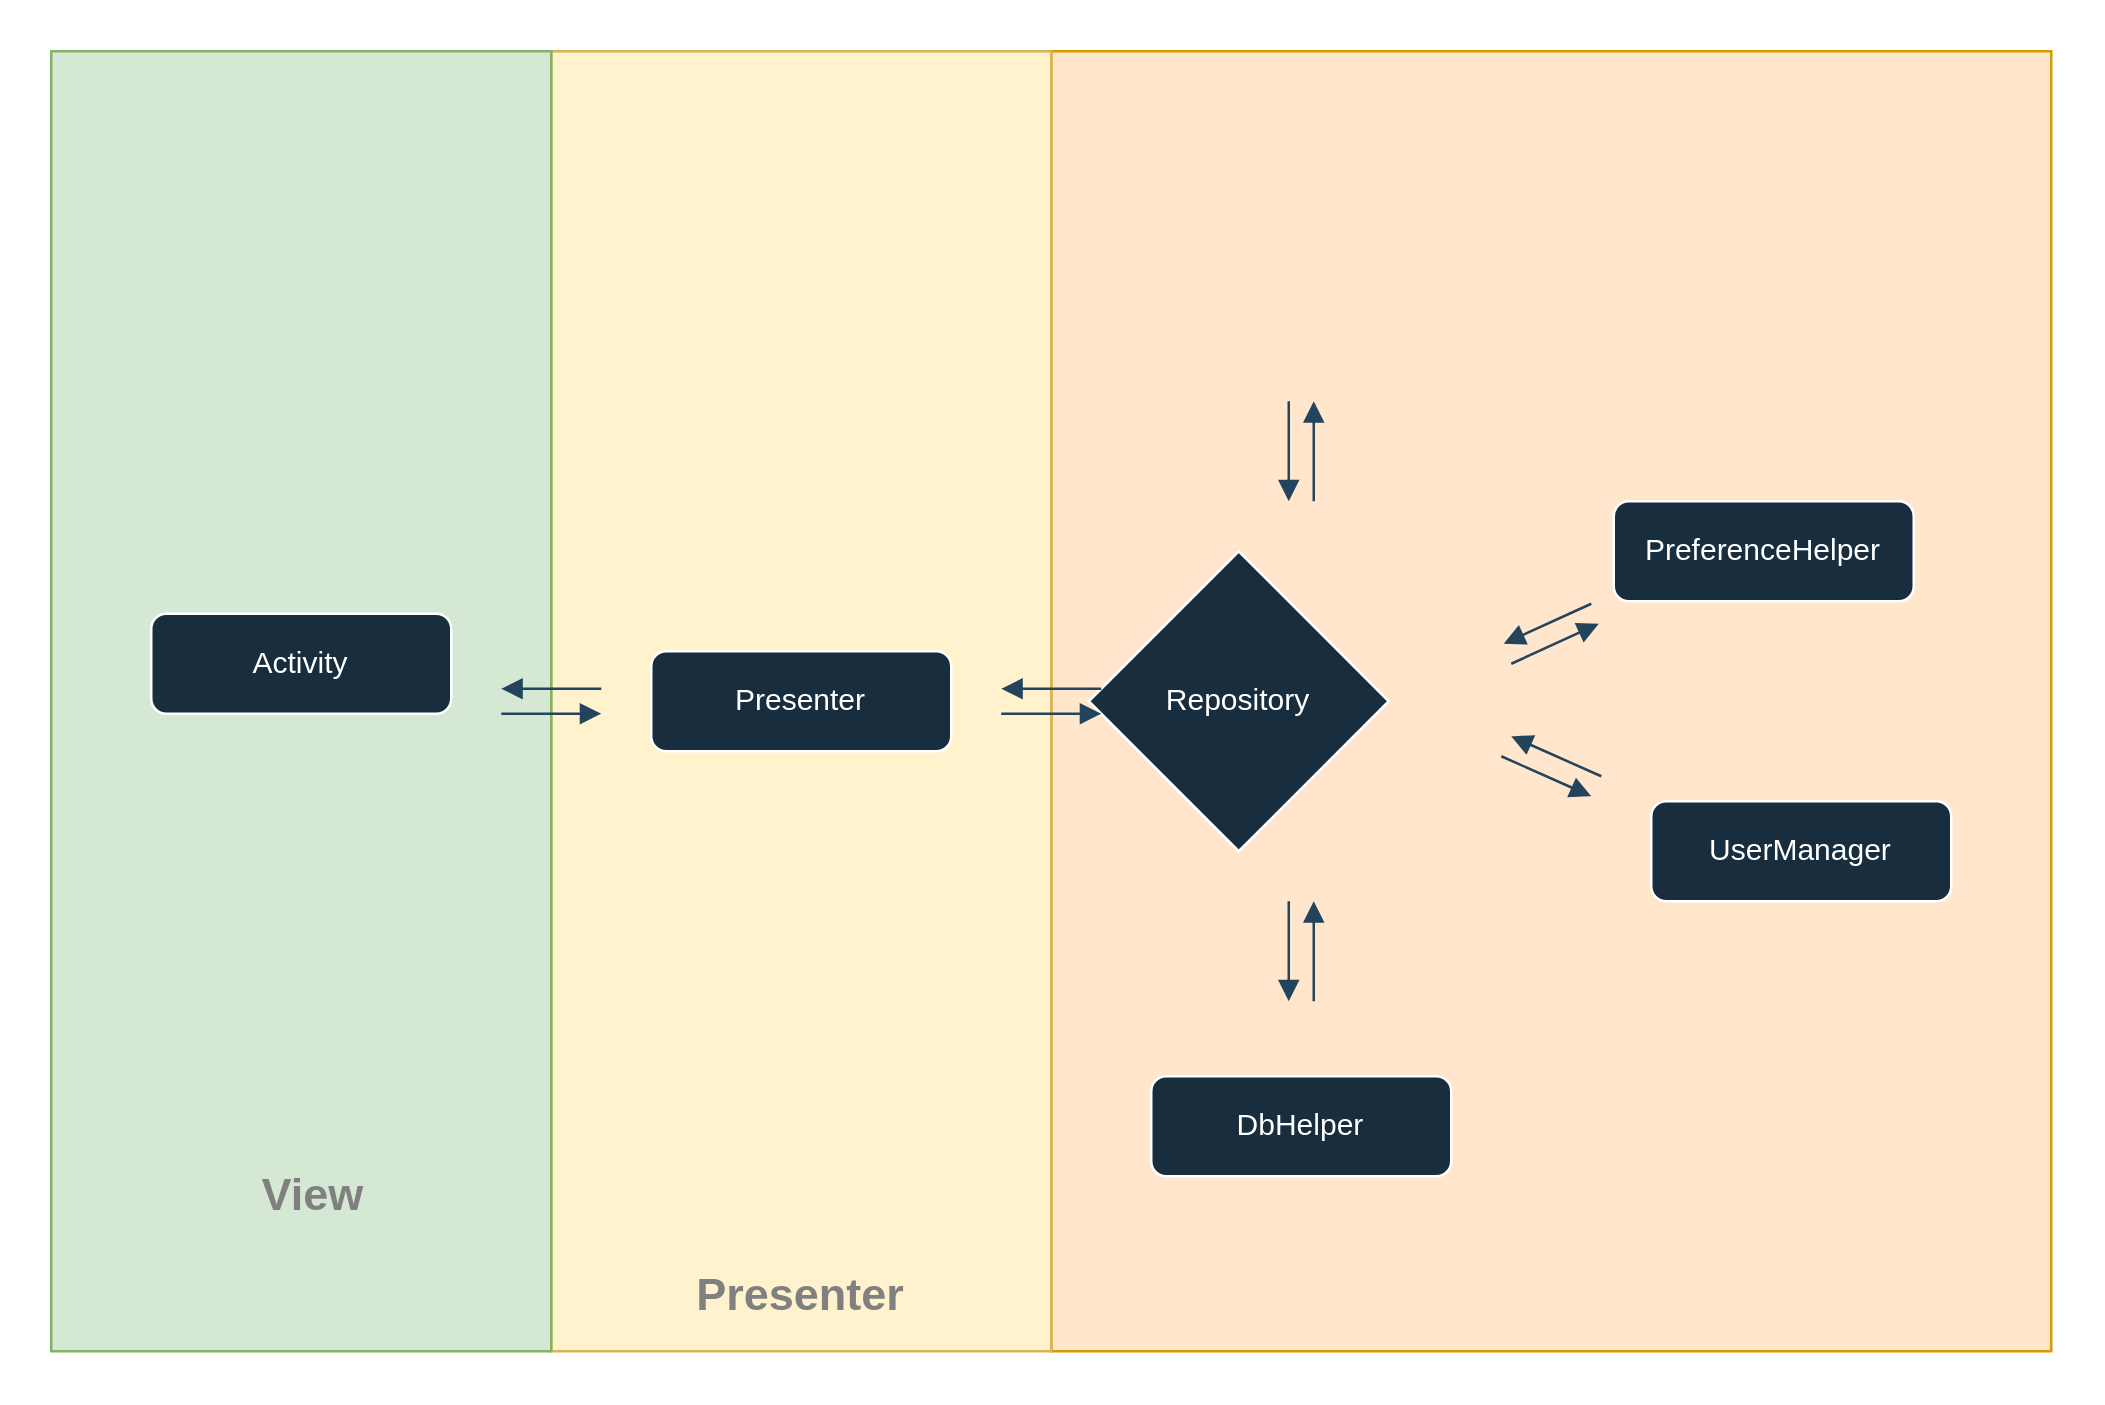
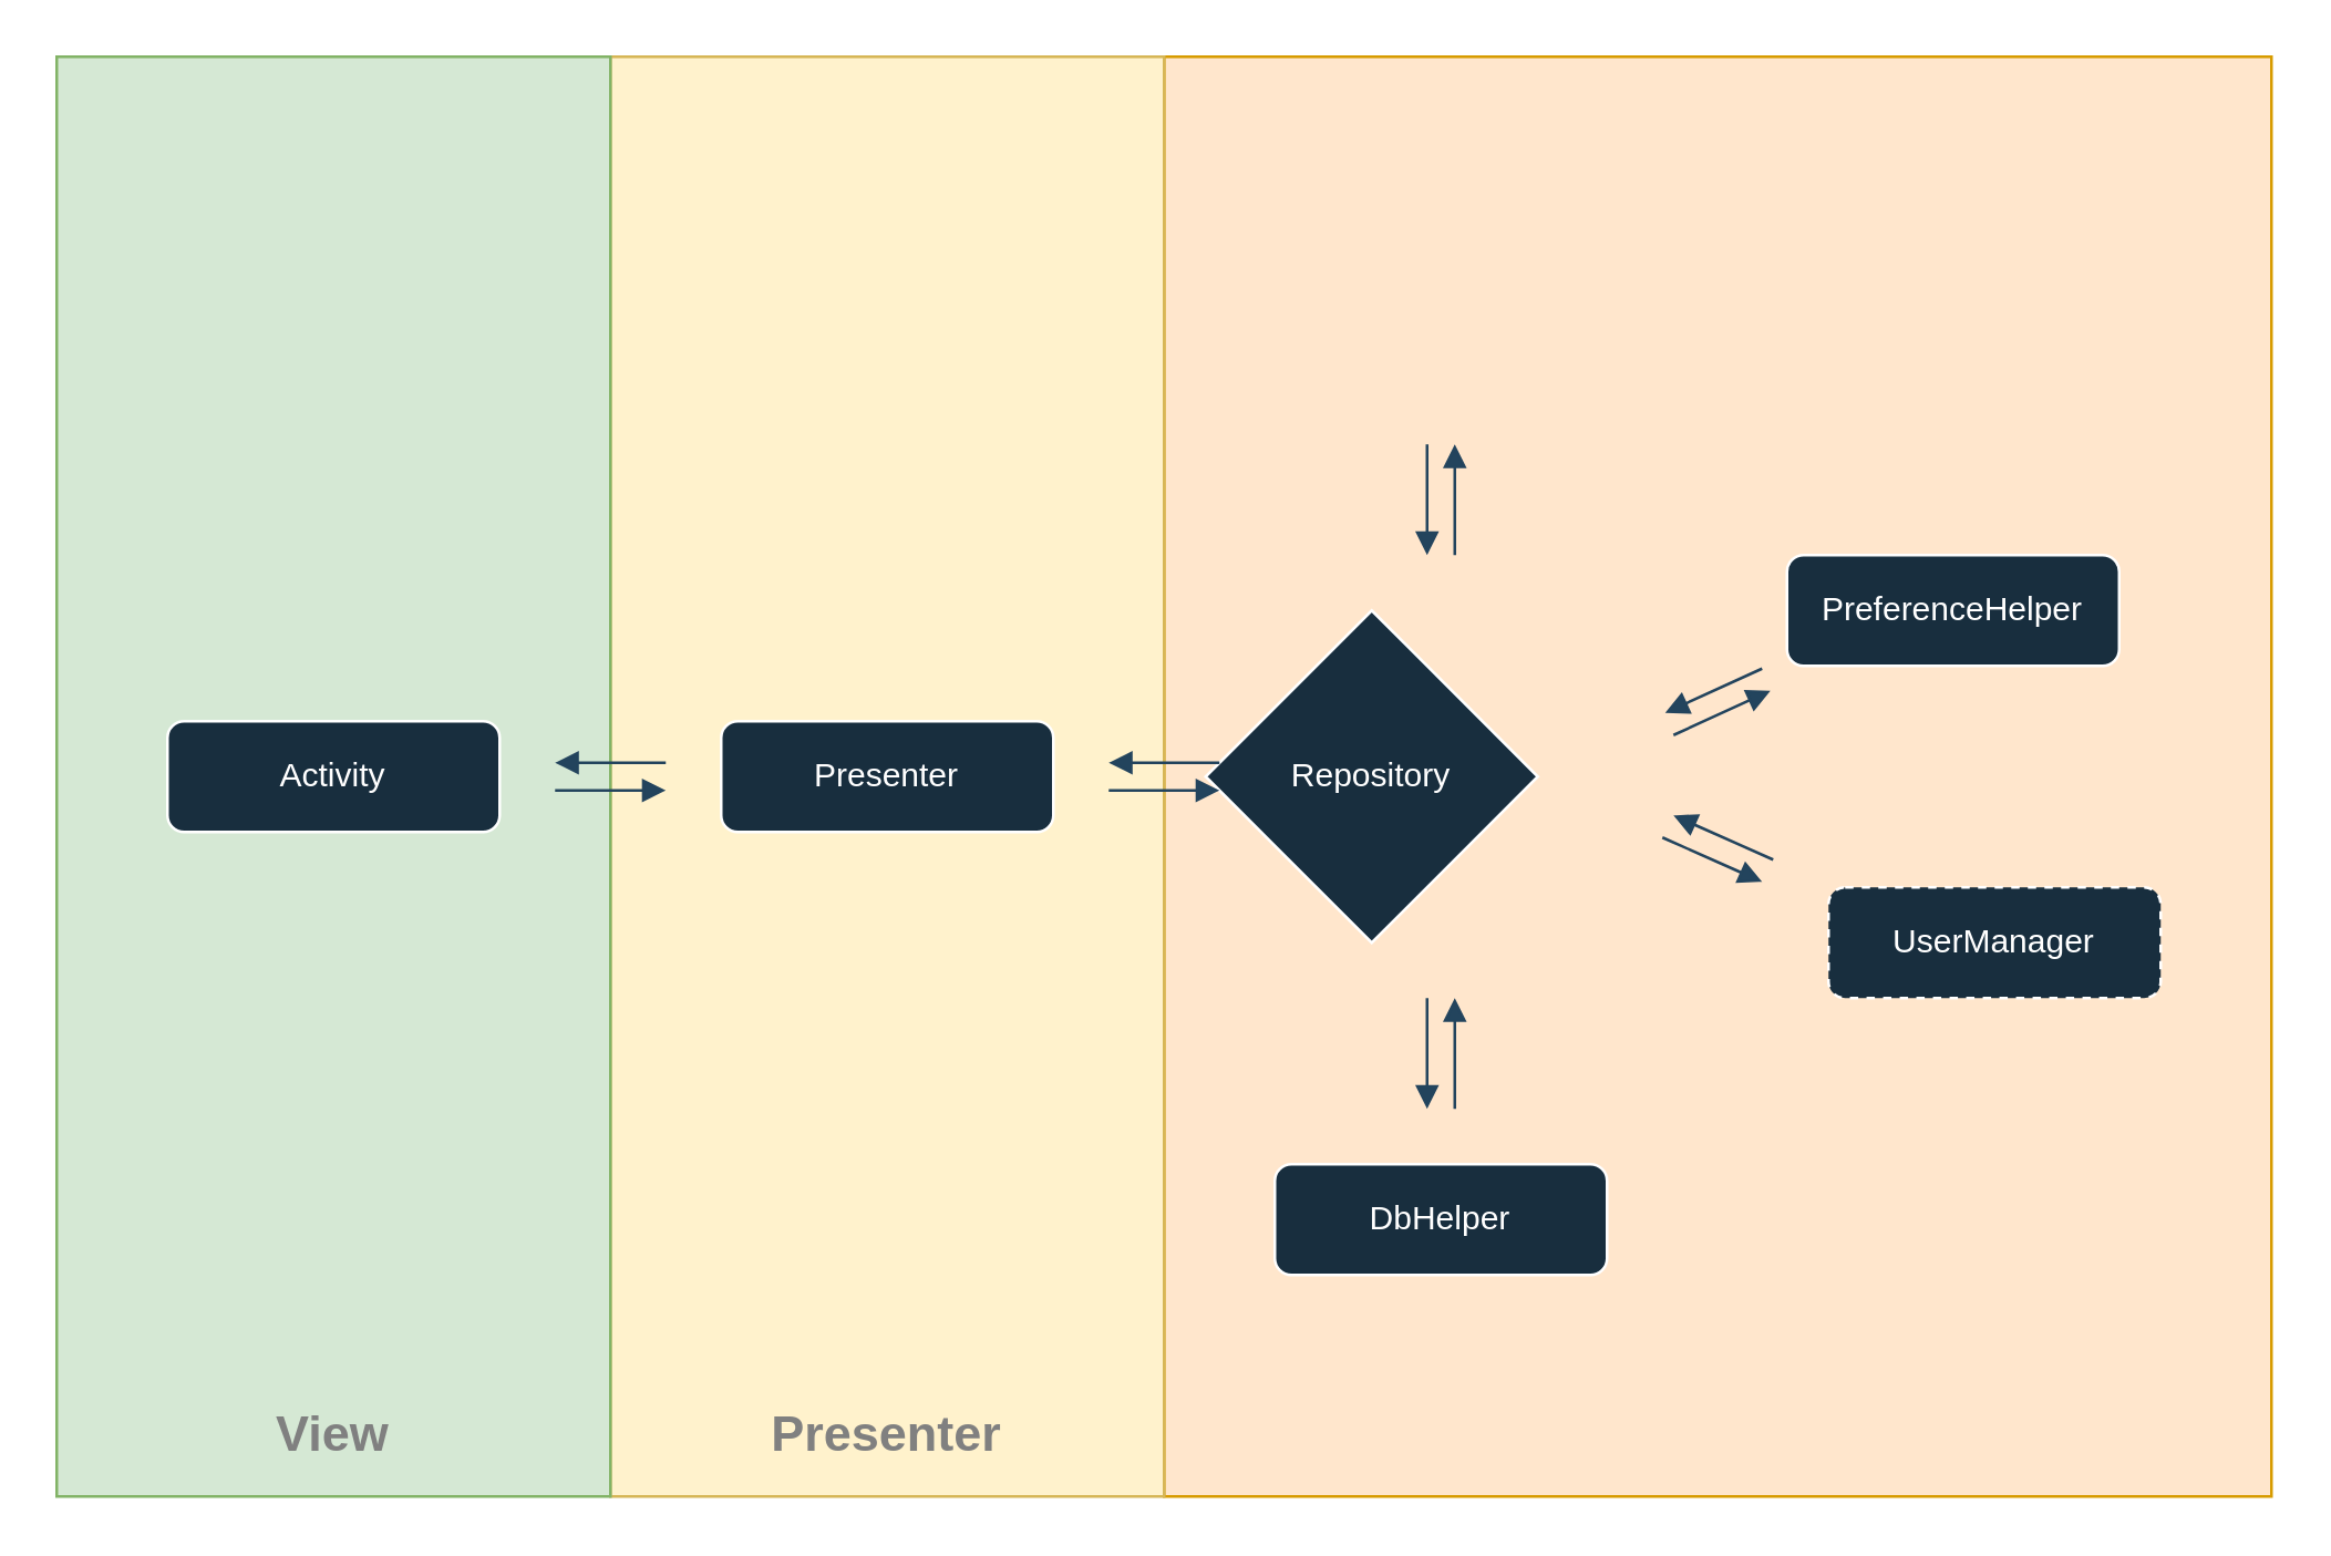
  <mxCell id="0" />
  <mxCell id="1" parent="0" />
  <mxCell id="2" value="" style="group" parent="1" vertex="1" connectable="0"><mxGeometry x="20" y="20" width="800" height="520" as="geometry" /></mxCell>
  <mxCell id="3" value="" style="rounded=0;whiteSpace=wrap;html=1;sketch=0;strokeColor=#d79b00;fillColor=#ffe6cc;" parent="2" vertex="1"><mxGeometry x="400" width="400" height="520" as="geometry" /></mxCell>
  <mxCell id="4" value="" style="rounded=0;whiteSpace=wrap;html=1;sketch=0;strokeColor=#d6b656;fillColor=#fff2cc;" parent="2" vertex="1"><mxGeometry x="200" width="200" height="520" as="geometry" /></mxCell>
  <mxCell id="5" value="" style="rounded=0;whiteSpace=wrap;html=1;sketch=0;strokeColor=#82b366;fillColor=#d5e8d4;" parent="2" vertex="1"><mxGeometry width="200" height="520" as="geometry" /></mxCell>
- <mxCell id="6" value="&lt;div&gt;Activity&lt;/div&gt;" style="rounded=1;whiteSpace=wrap;html=1;fontSize=12;glass=0;strokeWidth=1;shadow=0;fillColor=#182E3E;strokeColor=#FFFFFF;fontColor=#FFFFFF;" parent="2" vertex="1"><mxGeometry x="40" y="225" width="120" height="40" as="geometry" /></mxCell>
+ <mxCell id="6" value="&lt;div&gt;Activity&lt;/div&gt;" style="rounded=1;whiteSpace=wrap;html=1;fontSize=12;glass=0;strokeWidth=1;shadow=0;fillColor=#182E3E;strokeColor=#FFFFFF;fontColor=#FFFFFF;" parent="2" vertex="1"><mxGeometry x="40" y="240" width="120" height="40" as="geometry" /></mxCell>
  <mxCell id="7" value="&lt;div&gt;Presenter&lt;/div&gt;" style="rounded=1;whiteSpace=wrap;html=1;fontSize=12;glass=0;strokeWidth=1;shadow=0;fillColor=#182E3E;strokeColor=#FFFFFF;fontColor=#FFFFFF;" parent="2" vertex="1"><mxGeometry x="240" y="240" width="120" height="40" as="geometry" /></mxCell>
  <mxCell id="8" value="Repository" style="rhombus;whiteSpace=wrap;html=1;fillColor=#182E3E;strokeColor=#FFFFFF;fontColor=#FFFFFF;" parent="2" vertex="1"><mxGeometry x="415" y="200" width="120" height="120" as="geometry" /></mxCell>
- <mxCell id="9" value="DbHelper" style="rounded=1;whiteSpace=wrap;html=1;fontSize=12;glass=0;strokeWidth=1;shadow=0;fillColor=#182E3E;strokeColor=#FFFFFF;fontColor=#FFFFFF;" parent="2" vertex="1"><mxGeometry x="440" y="410" width="120" height="40" as="geometry" /></mxCell>
+ <mxCell id="9" value="DbHelper" style="rounded=1;whiteSpace=wrap;html=1;fontSize=12;glass=0;strokeWidth=1;shadow=0;fillColor=#182E3E;strokeColor=#FFFFFF;fontColor=#FFFFFF;" parent="2" vertex="1"><mxGeometry x="440" y="400" width="120" height="40" as="geometry" /></mxCell>
  <mxCell id="10" value="" style="group;fontColor=#FFFFFF;" parent="2" vertex="1" connectable="0"><mxGeometry x="495" y="140" width="10" height="40" as="geometry" /></mxCell>
  <mxCell id="11" value="" style="endArrow=none;html=1;endFill=0;startArrow=block;startFill=1;strokeColor=#23445D;labelBackgroundColor=#FCE7CD;" parent="10" edge="1"><mxGeometry width="50" height="50" relative="1" as="geometry"><mxPoint y="40" as="sourcePoint" /><mxPoint as="targetPoint" /></mxGeometry></mxCell>
  <mxCell id="12" value="" style="endArrow=block;html=1;endFill=1;strokeColor=#23445D;labelBackgroundColor=#FCE7CD;" parent="10" edge="1"><mxGeometry width="50" height="50" relative="1" as="geometry"><mxPoint x="10" y="40" as="sourcePoint" /><mxPoint x="10" as="targetPoint" /></mxGeometry></mxCell>
  <mxCell id="13" value="" style="group;fontColor=#FFFFFF;" parent="2" vertex="1" connectable="0"><mxGeometry x="495" y="340" width="10" height="40" as="geometry" /></mxCell>
  <mxCell id="14" value="" style="endArrow=none;html=1;endFill=0;startArrow=block;startFill=1;strokeColor=#23445D;labelBackgroundColor=#FCE7CD;" parent="13" edge="1"><mxGeometry width="50" height="50" relative="1" as="geometry"><mxPoint y="40" as="sourcePoint" /><mxPoint as="targetPoint" /></mxGeometry></mxCell>
  <mxCell id="15" value="" style="endArrow=block;html=1;endFill=1;strokeColor=#23445D;labelBackgroundColor=#FCE7CD;" parent="13" edge="1"><mxGeometry width="50" height="50" relative="1" as="geometry"><mxPoint x="10" y="40" as="sourcePoint" /><mxPoint x="10" as="targetPoint" /></mxGeometry></mxCell>
  <mxCell id="16" value="" style="group;rotation=90;fontColor=#FFFFFF;" parent="2" vertex="1" connectable="0"><mxGeometry x="395" y="240" width="10" height="40" as="geometry" /></mxCell>
  <mxCell id="17" value="" style="endArrow=none;html=1;endFill=0;startArrow=block;startFill=1;strokeColor=#23445D;labelBackgroundColor=#FCE7CD;" parent="16" edge="1"><mxGeometry width="50" height="50" relative="1" as="geometry"><mxPoint x="-15" y="15" as="sourcePoint" /><mxPoint x="25" y="15" as="targetPoint" /></mxGeometry></mxCell>
  <mxCell id="18" value="" style="endArrow=block;html=1;endFill=1;strokeColor=#23445D;labelBackgroundColor=#FCE7CD;" parent="16" edge="1"><mxGeometry width="50" height="50" relative="1" as="geometry"><mxPoint x="-15" y="25" as="sourcePoint" /><mxPoint x="25" y="25" as="targetPoint" /></mxGeometry></mxCell>
  <mxCell id="19" value="" style="group;rotation=90;fontColor=#FFFFFF;" parent="2" vertex="1" connectable="0"><mxGeometry x="195" y="240" width="10" height="40" as="geometry" /></mxCell>
  <mxCell id="20" value="" style="endArrow=none;html=1;endFill=0;startArrow=block;startFill=1;strokeColor=#23445D;labelBackgroundColor=#FCE7CD;" parent="19" edge="1"><mxGeometry width="50" height="50" relative="1" as="geometry"><mxPoint x="-15" y="15" as="sourcePoint" /><mxPoint x="25" y="15" as="targetPoint" /></mxGeometry></mxCell>
  <mxCell id="21" value="" style="endArrow=block;html=1;endFill=1;strokeColor=#23445D;labelBackgroundColor=#FCE7CD;" parent="19" edge="1"><mxGeometry width="50" height="50" relative="1" as="geometry"><mxPoint x="-15" y="25" as="sourcePoint" /><mxPoint x="25" y="25" as="targetPoint" /></mxGeometry></mxCell>
  <mxCell id="22" value="PreferenceHelper" style="rounded=1;whiteSpace=wrap;html=1;fontSize=12;glass=0;strokeWidth=1;shadow=0;fillColor=#182E3E;strokeColor=#FFFFFF;fontColor=#FFFFFF;" parent="2" vertex="1"><mxGeometry x="625" y="180" width="120" height="40" as="geometry" /></mxCell>
- <mxCell id="23" value="&lt;div style=&quot;font-size: 18px;&quot;&gt;View&lt;/div&gt;" style="rounded=0;whiteSpace=wrap;html=1;fillColor=none;strokeColor=none;fontSize=18;fontStyle=1;fontColor=#808080;" parent="2" vertex="1"><mxGeometry x="45" y="435" width="120" height="45" as="geometry" /></mxCell>
+ <mxCell id="23" value="&lt;div style=&quot;font-size: 18px;&quot;&gt;View&lt;/div&gt;" style="rounded=0;whiteSpace=wrap;html=1;fillColor=none;strokeColor=none;fontSize=18;fontStyle=1;fontColor=#808080;" parent="2" vertex="1"><mxGeometry x="40" y="475" width="120" height="45" as="geometry" /></mxCell>
  <mxCell id="24" value="Presenter" style="rounded=0;whiteSpace=wrap;html=1;fillColor=none;strokeColor=none;fontSize=18;fontStyle=1;fontColor=#808080;" parent="2" vertex="1"><mxGeometry x="240" y="475" width="120" height="45" as="geometry" /></mxCell>
- <mxCell id="25" value="UserManager" style="rounded=1;whiteSpace=wrap;html=1;fontSize=12;glass=0;strokeWidth=1;shadow=0;fillColor=#182E3E;strokeColor=#FFFFFF;fontColor=#FFFFFF;" vertex="1" parent="2"><mxGeometry x="640" y="300" width="120" height="40" as="geometry" /></mxCell>
+ <mxCell id="25" value="UserManager" style="rounded=1;whiteSpace=wrap;html=1;fontSize=12;glass=0;strokeWidth=1;shadow=0;fillColor=#182E3E;strokeColor=#FFFFFF;fontColor=#FFFFFF;dashed=1;" vertex="1" parent="2"><mxGeometry x="640" y="300" width="120" height="40" as="geometry" /></mxCell>
  <mxCell id="26" value="" style="group;rotation=65;fontColor=#FFFFFF;" parent="2" vertex="1" connectable="0"><mxGeometry x="595" y="213" width="10" height="40" as="geometry" /></mxCell>
  <mxCell id="27" value="" style="endArrow=none;html=1;endFill=0;startArrow=block;startFill=1;strokeColor=#23445D;labelBackgroundColor=#FCE7CD;" parent="26" edge="1"><mxGeometry width="50" height="50" relative="1" as="geometry"><mxPoint x="-14" y="24" as="sourcePoint" /><mxPoint x="21" y="8" as="targetPoint" /></mxGeometry></mxCell>
  <mxCell id="28" value="" style="endArrow=block;html=1;endFill=1;strokeColor=#23445D;labelBackgroundColor=#FCE7CD;" parent="26" edge="1"><mxGeometry width="50" height="50" relative="1" as="geometry"><mxPoint x="-11" y="32" as="sourcePoint" /><mxPoint x="24" y="16" as="targetPoint" /></mxGeometry></mxCell>
  <mxCell id="29" value="" style="group;rotation=75;" vertex="1" connectable="0" parent="2"><mxGeometry x="582" y="270" width="36" height="32" as="geometry" /></mxCell>
  <mxCell id="30" value="" style="endArrow=none;html=1;endFill=0;startArrow=block;startFill=1;strokeColor=#23445D;labelBackgroundColor=#FCE7CD;" edge="1" parent="29"><mxGeometry x="87" y="92" width="50" height="50" as="geometry"><mxPoint x="2" y="4" as="sourcePoint" /><mxPoint x="38" y="20" as="targetPoint" /></mxGeometry></mxCell>
  <mxCell id="31" value="" style="endArrow=block;html=1;endFill=1;strokeColor=#23445D;labelBackgroundColor=#FCE7CD;" edge="1" parent="29"><mxGeometry x="87" y="92" width="50" height="50" as="geometry"><mxPoint x="-2" y="12" as="sourcePoint" /><mxPoint x="34" y="28" as="targetPoint" /></mxGeometry></mxCell>
